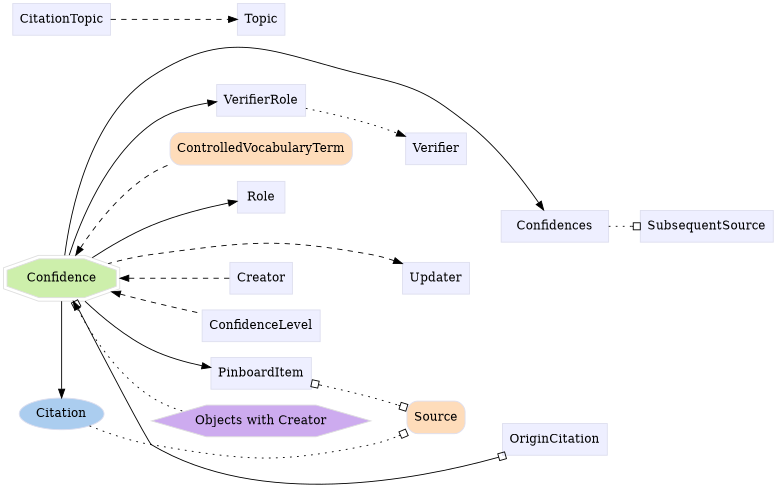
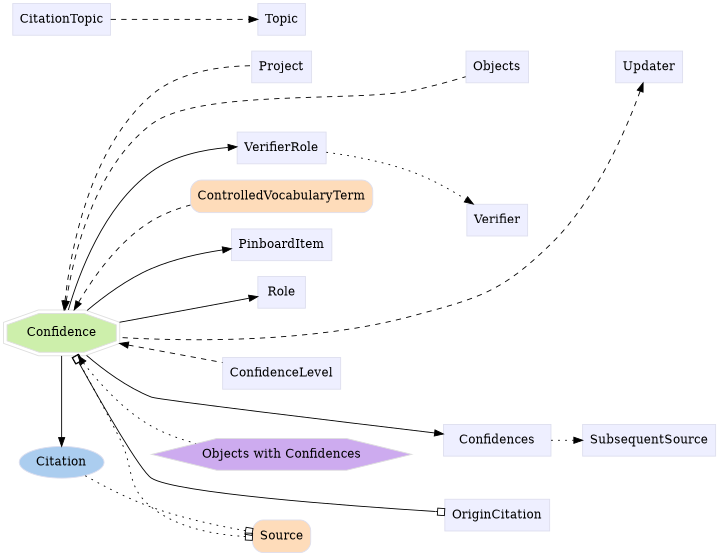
  digraph {
    rankdir=LR
    node [color="#dddeee" fillcolor="#eeefff" group=supporting shape=box style=filled]
    n1 [color="#dedede" fillcolor="#cdefab" group=target height=0.61111 label=Confidence shape=doubleoctagon width=1.7166]
    n2 [fillcolor="#abcdef" group=annotator height=0.5 label=Citation shape=oval width=1.1279]
    n3 [fillcolor="#fedcba" group=core height=0.51389 label=Source shape=Mrecord width=0.75]
    n4 [fillcolor="#fedcba" group=core height=0.51389 label=ControlledVocabularyTerm shape=Mrecord width=2.2951]
    n5 [height=0.5 label=CitationTopic width=1.2639]
    n6 [height=0.5 label=PinboardItem width=1.2535]
    n7 [height=0.5 label=Role width=0.75]
    n8 [height=0.5 label=Confidences width=1.691]
    n9 [height=0.5 label=SubsequentSource width=1.6076]
    n10 [height=0.5 label=Topic width=0.75]
    n11 [height=0.5 label=VerifierRole width=1.1493]
    n12 [height=0.5 label=Verifier width=0.79514]
    n13 [height=0.5 label=ConfidenceLevel width=1.5139]
-   n14 [height=0.5 label=Creator width=0.78472]
+   n14 [height=0.5 label=Objects width=0.78472]
+   n15 [height=0.5 label=Project width=0.75347]
    n16 [height=0.5 label=Updater width=0.82639]
    n17 [height=0.5 label=OriginCitation width=1.316]
-   n18 [color="#dedede" fillcolor="#cdabef" group=polymorphic height=0.5 label="Objects with Creator" shape=hexagon width=3.4201]
+   n18 [color="#dedede" fillcolor="#cdabef" group=polymorphic height=0.5 label="Objects with Confidences" shape=hexagon width=3.4201]
    subgraph sub_1 {
      rank=min
      n1
      n2
    }
    subgraph sub_2 {
      n3
      n4
    }
    subgraph sub_3 {
      n5
      n6
      n7
      n8
      n9
      n10
      n11
      n12
      n13
      n14
+     n15
      n16
      n17
    }
    n1 -> n2
-   n6 -> n3 [arrowhead=obox arrowtail=obox dir=both style=dotted]
+   n1 -> n3 [arrowhead=obox arrowtail=obox dir=both style=dotted]
    n1 -> n4 [dir=back style=dashed]
    n1 -> n6
    n1 -> n7
    n1 -> n8
    n1 -> n11
    n1 -> n13 [dir=back style=dashed]
    n1 -> n14 [dir=back style=dashed]
+   n1 -> n15 [dir=back style=dashed]
    n1 -> n17 [arrowhead=obox arrowtail=obox dir=both]
    n1 -> n18 [dir=back style=dotted]
    n2 -> n3 [arrowhead=obox style=dotted]
    n3 -> n8 [style=invis]
    n3 -> n17 [style=invis]
    n5 -> n10 [style=dashed]
    n7 -> n12 [style=invis]
-   n8 -> n9 [style=dotted arrowhead=obox]
+   n8 -> n9 [style=dotted]
    n11 -> n12 [style=dotted]
    n14 -> n16 [style=invis]
+   n15 -> n14 [style=invis]
    n16 -> n1 [dir=back style=dashed]
  }
